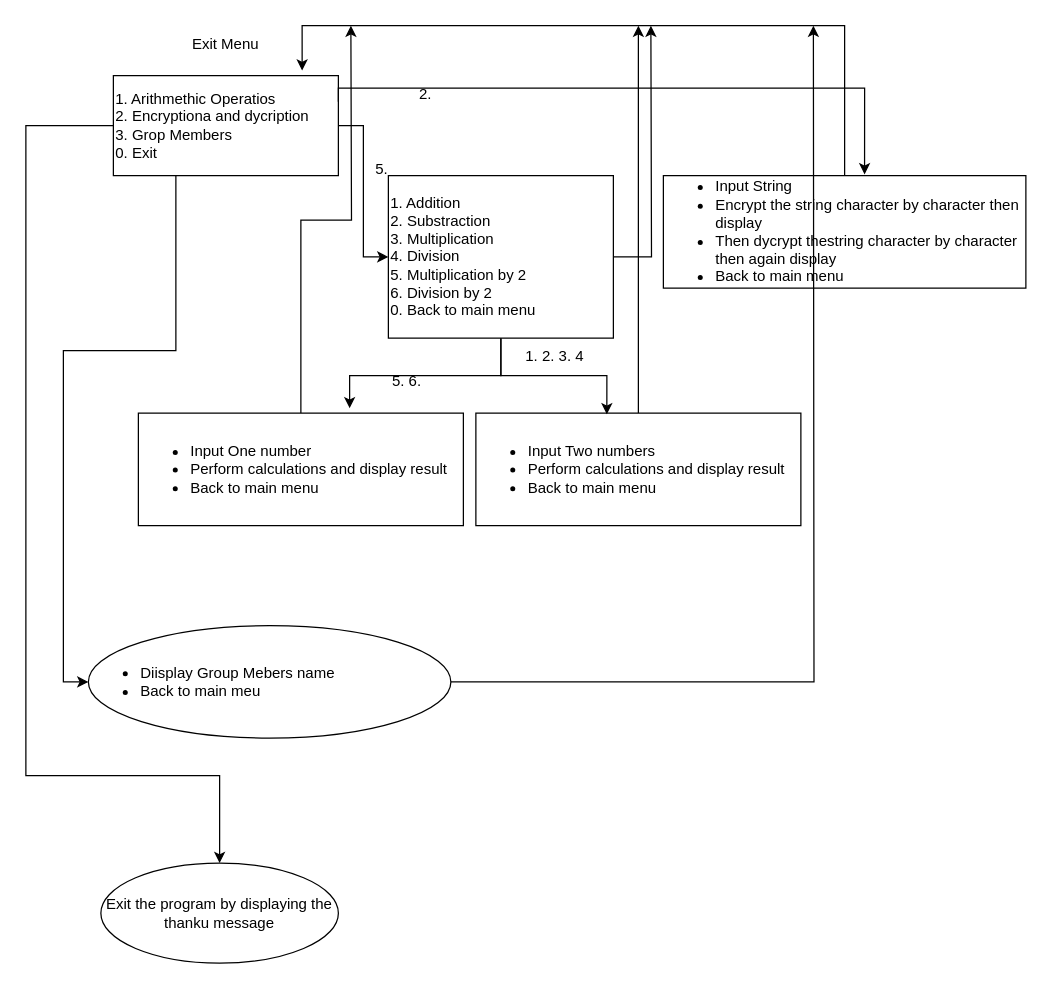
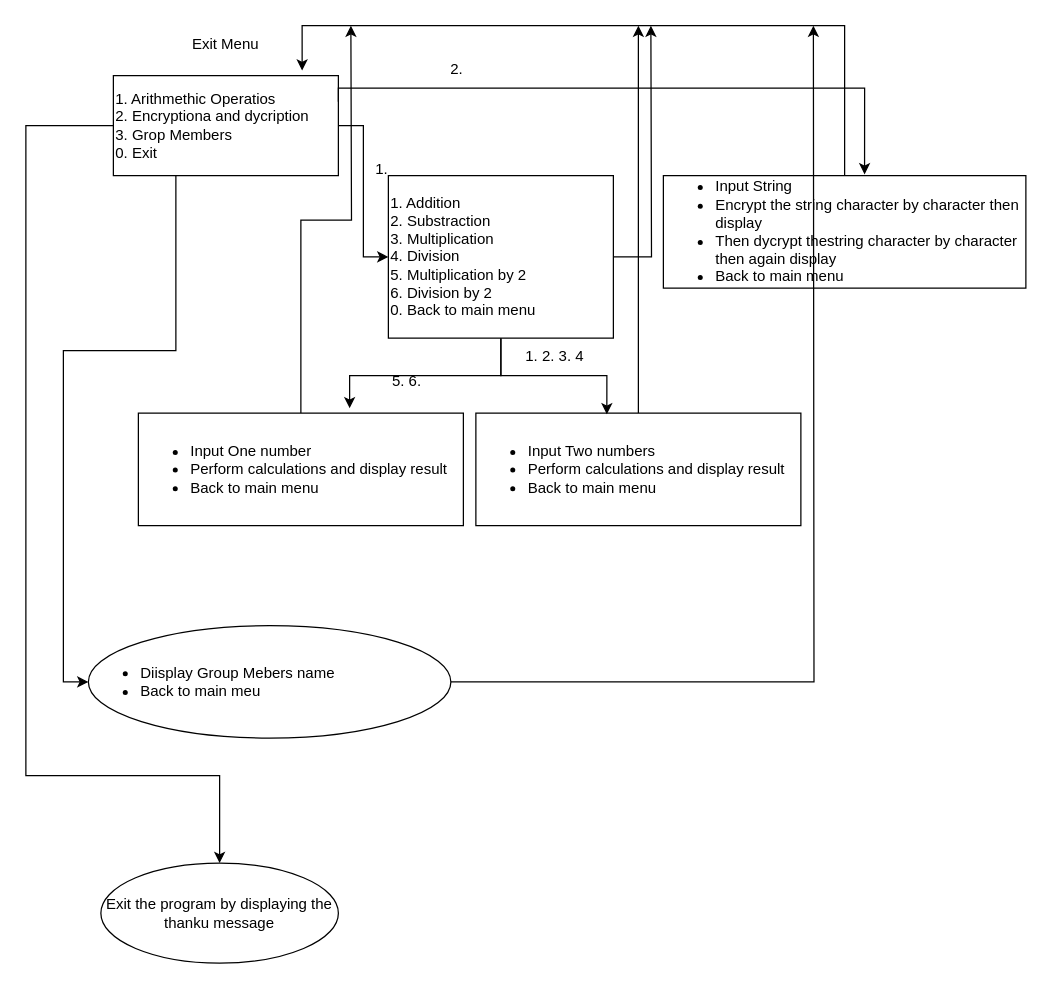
  <mxCell id="0" />
  <mxCell id="1" parent="0" />
  <mxCell id="2" style="edgeStyle=orthogonalEdgeStyle;rounded=0;orthogonalLoop=1;jettySize=auto;html=1;" edge="1" parent="1" source="5" target="8"><mxGeometry relative="1" as="geometry" /></mxCell>
  <mxCell id="3" style="edgeStyle=orthogonalEdgeStyle;rounded=0;orthogonalLoop=1;jettySize=auto;html=1;entryX=0;entryY=0.5;entryDx=0;entryDy=0;" edge="1" parent="1" source="5" target="23"><mxGeometry relative="1" as="geometry"><Array as="points"><mxPoint x="140" y="280" /><mxPoint x="50" y="280" /><mxPoint x="50" y="545" /></Array></mxGeometry></mxCell>
  <mxCell id="4" style="edgeStyle=orthogonalEdgeStyle;rounded=0;orthogonalLoop=1;jettySize=auto;html=1;entryX=0.5;entryY=0;entryDx=0;entryDy=0;" edge="1" parent="1" source="5" target="24"><mxGeometry relative="1" as="geometry"><Array as="points"><mxPoint x="20" y="100" /><mxPoint x="20" y="620" /><mxPoint x="175" y="620" /></Array></mxGeometry></mxCell>
  <mxCell id="5" value="1. Arithmethic Operatios&lt;div&gt;2. Encryptiona and dycription&lt;/div&gt;&lt;div&gt;3. Grop Members&lt;/div&gt;&lt;div&gt;0. Exit&lt;/div&gt;" style="rounded=0;whiteSpace=wrap;html=1;align=left;" vertex="1" parent="1"><mxGeometry x="90" y="60" width="180" height="80" as="geometry" /></mxCell>
  <mxCell id="6" value="Exit Menu" style="text;strokeColor=none;align=center;fillColor=none;html=1;verticalAlign=middle;whiteSpace=wrap;rounded=0;" vertex="1" parent="1"><mxGeometry x="135" y="20" width="90" height="30" as="geometry" /></mxCell>
  <mxCell id="7" style="edgeStyle=orthogonalEdgeStyle;rounded=0;orthogonalLoop=1;jettySize=auto;html=1;" edge="1" parent="1" source="8"><mxGeometry relative="1" as="geometry"><mxPoint x="520" y="20" as="targetPoint" /></mxGeometry></mxCell>
  <mxCell id="8" value="1. Addition&lt;div&gt;2. Substraction&lt;/div&gt;&lt;div&gt;3. Multiplication&lt;/div&gt;&lt;div&gt;4. Division&lt;/div&gt;&lt;div&gt;5. Multiplication by 2&lt;/div&gt;&lt;div&gt;6. Division by 2&lt;/div&gt;&lt;div&gt;0. Back to main menu&lt;/div&gt;" style="rounded=0;whiteSpace=wrap;html=1;align=left;" vertex="1" parent="1"><mxGeometry x="310" y="140" width="180" height="130" as="geometry" /></mxCell>
- <mxCell id="9" value="5." style="text;strokeColor=none;align=center;fillColor=none;html=1;verticalAlign=middle;whiteSpace=wrap;rounded=0;" vertex="1" parent="1"><mxGeometry x="260" y="120" width="90" height="30" as="geometry" /></mxCell>
+ <mxCell id="9" value="1." style="text;strokeColor=none;align=center;fillColor=none;html=1;verticalAlign=middle;whiteSpace=wrap;rounded=0;" vertex="1" parent="1"><mxGeometry x="260" y="120" width="90" height="30" as="geometry" /></mxCell>
  <mxCell id="10" value="&lt;ul&gt;&lt;li&gt;Input String&lt;/li&gt;&lt;li&gt;Encrypt the string character by character then display&lt;/li&gt;&lt;li&gt;Then dycrypt thestring character by character then again display&lt;/li&gt;&lt;li&gt;Back to main menu&lt;/li&gt;&lt;/ul&gt;" style="rounded=0;whiteSpace=wrap;html=1;align=left;" vertex="1" parent="1"><mxGeometry x="530" y="140" width="290" height="90" as="geometry" /></mxCell>
  <mxCell id="11" style="edgeStyle=orthogonalEdgeStyle;rounded=0;orthogonalLoop=1;jettySize=auto;html=1;entryX=0.555;entryY=-0.011;entryDx=0;entryDy=0;entryPerimeter=0;" edge="1" parent="1" target="10"><mxGeometry relative="1" as="geometry"><mxPoint x="270" y="80.99" as="sourcePoint" /><mxPoint x="688" y="130" as="targetPoint" /><Array as="points"><mxPoint x="270" y="70" /><mxPoint x="691" y="70" /></Array></mxGeometry></mxCell>
- <mxCell id="12" value="2." style="text;strokeColor=none;align=center;fillColor=none;html=1;verticalAlign=middle;whiteSpace=wrap;rounded=0;" vertex="1" parent="1"><mxGeometry x="295" y="60" width="90" height="30" as="geometry" /></mxCell>
+ <mxCell id="12" value="2." style="text;strokeColor=none;align=center;fillColor=none;html=1;verticalAlign=middle;whiteSpace=wrap;rounded=0;" vertex="1" parent="1"><mxGeometry x="320" y="40" width="90" height="30" as="geometry" /></mxCell>
  <mxCell id="13" style="edgeStyle=orthogonalEdgeStyle;rounded=0;orthogonalLoop=1;jettySize=auto;html=1;entryX=0.839;entryY=-0.05;entryDx=0;entryDy=0;entryPerimeter=0;" edge="1" parent="1" source="10" target="5"><mxGeometry relative="1" as="geometry"><Array as="points"><mxPoint x="675" y="20" /><mxPoint x="241" y="20" /></Array></mxGeometry></mxCell>
  <mxCell id="14" style="edgeStyle=orthogonalEdgeStyle;rounded=0;orthogonalLoop=1;jettySize=auto;html=1;" edge="1" parent="1" source="15"><mxGeometry relative="1" as="geometry"><mxPoint x="510" y="20" as="targetPoint" /></mxGeometry></mxCell>
  <mxCell id="15" value="&lt;ul&gt;&lt;li&gt;Input Two numbers&lt;/li&gt;&lt;li&gt;Perform calculations and display result&lt;/li&gt;&lt;li&gt;Back to main menu&lt;/li&gt;&lt;/ul&gt;" style="rounded=0;whiteSpace=wrap;html=1;align=left;" vertex="1" parent="1"><mxGeometry x="380" y="330" width="260" height="90" as="geometry" /></mxCell>
  <mxCell id="16" style="edgeStyle=orthogonalEdgeStyle;rounded=0;orthogonalLoop=1;jettySize=auto;html=1;entryX=0.403;entryY=0.011;entryDx=0;entryDy=0;entryPerimeter=0;" edge="1" parent="1" source="8" target="15"><mxGeometry relative="1" as="geometry"><Array as="points"><mxPoint x="400" y="300" /><mxPoint x="485" y="300" /></Array></mxGeometry></mxCell>
  <mxCell id="17" style="edgeStyle=orthogonalEdgeStyle;rounded=0;orthogonalLoop=1;jettySize=auto;html=1;" edge="1" parent="1" source="18"><mxGeometry relative="1" as="geometry"><mxPoint x="280" y="20" as="targetPoint" /></mxGeometry></mxCell>
  <mxCell id="18" value="&lt;ul&gt;&lt;li&gt;Input One number&lt;/li&gt;&lt;li&gt;Perform calculations and display result&lt;/li&gt;&lt;li&gt;Back to main menu&lt;/li&gt;&lt;/ul&gt;" style="rounded=0;whiteSpace=wrap;html=1;align=left;" vertex="1" parent="1"><mxGeometry x="110" y="330" width="260" height="90" as="geometry" /></mxCell>
  <mxCell id="19" style="edgeStyle=orthogonalEdgeStyle;rounded=0;orthogonalLoop=1;jettySize=auto;html=1;entryX=0.65;entryY=-0.044;entryDx=0;entryDy=0;entryPerimeter=0;" edge="1" parent="1" source="8" target="18"><mxGeometry relative="1" as="geometry" /></mxCell>
  <mxCell id="20" value="1. 2. 3. 4&amp;nbsp;" style="text;strokeColor=none;align=center;fillColor=none;html=1;verticalAlign=middle;whiteSpace=wrap;rounded=0;" vertex="1" parent="1"><mxGeometry x="400" y="270" width="90" height="30" as="geometry" /></mxCell>
  <mxCell id="21" value="5. 6." style="text;strokeColor=none;align=center;fillColor=none;html=1;verticalAlign=middle;whiteSpace=wrap;rounded=0;" vertex="1" parent="1"><mxGeometry x="280" y="290" width="90" height="30" as="geometry" /></mxCell>
  <mxCell id="22" style="edgeStyle=orthogonalEdgeStyle;rounded=0;orthogonalLoop=1;jettySize=auto;html=1;" edge="1" parent="1" source="23"><mxGeometry relative="1" as="geometry"><mxPoint x="650" y="20" as="targetPoint" /></mxGeometry></mxCell>
  <mxCell id="23" value="&lt;ul&gt;&lt;li&gt;Diisplay Group Mebers name&amp;nbsp;&lt;/li&gt;&lt;li&gt;Back to main meu&lt;/li&gt;&lt;/ul&gt;" style="ellipse;whiteSpace=wrap;html=1;align=left;" vertex="1" parent="1"><mxGeometry x="70" y="500" width="290" height="90" as="geometry" /></mxCell>
  <mxCell id="24" value="Exit the program by displaying the thanku message" style="ellipse;whiteSpace=wrap;html=1;" vertex="1" parent="1"><mxGeometry x="80" y="690" width="190" height="80" as="geometry" /></mxCell>
